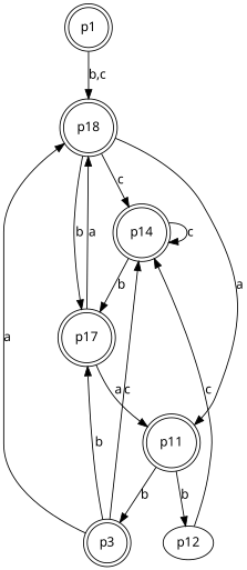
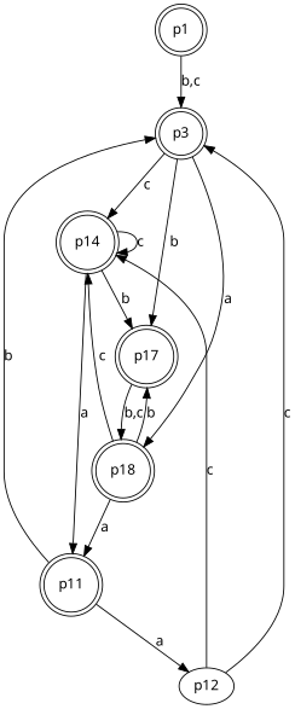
  digraph {
    fontname="Noto Sans"
    node [fontname="Noto Sans" shape=doublecircle]
    edge [fontname="Noto Sans"]
    n1 [label=p1]
    n2 [label=p3]
    n3 [label=p14]
    n4 [label=p17]
    n5 [label=p18]
    n6 [label=p11]
    n7 [label=p12 shape=""]
-   n1 -> n5 [label="b,c"]
+   n1 -> n2 [label="b,c"]
    n2 -> n3 [label=c]
    n2 -> n4 [label=b]
    n2 -> n5 [label=a]
    n3 -> n3 [label=c]
    n3 -> n4 [label=b]
-   n4 -> n6 [label=a]
-   n4 -> n5 [label=a]
+   n3 -> n6 [label=a]
+   n4 -> n5 [label="b,c"]
    n5 -> n3 [label=c]
    n5 -> n4 [label=b]
    n5 -> n6 [label=a]
    n6 -> n2 [label=b]
-   n6 -> n7 [label=b]
+   n6 -> n7 [label=a]
+   n7 -> n2 [label=c]
    n7 -> n3 [label=c]
  }
